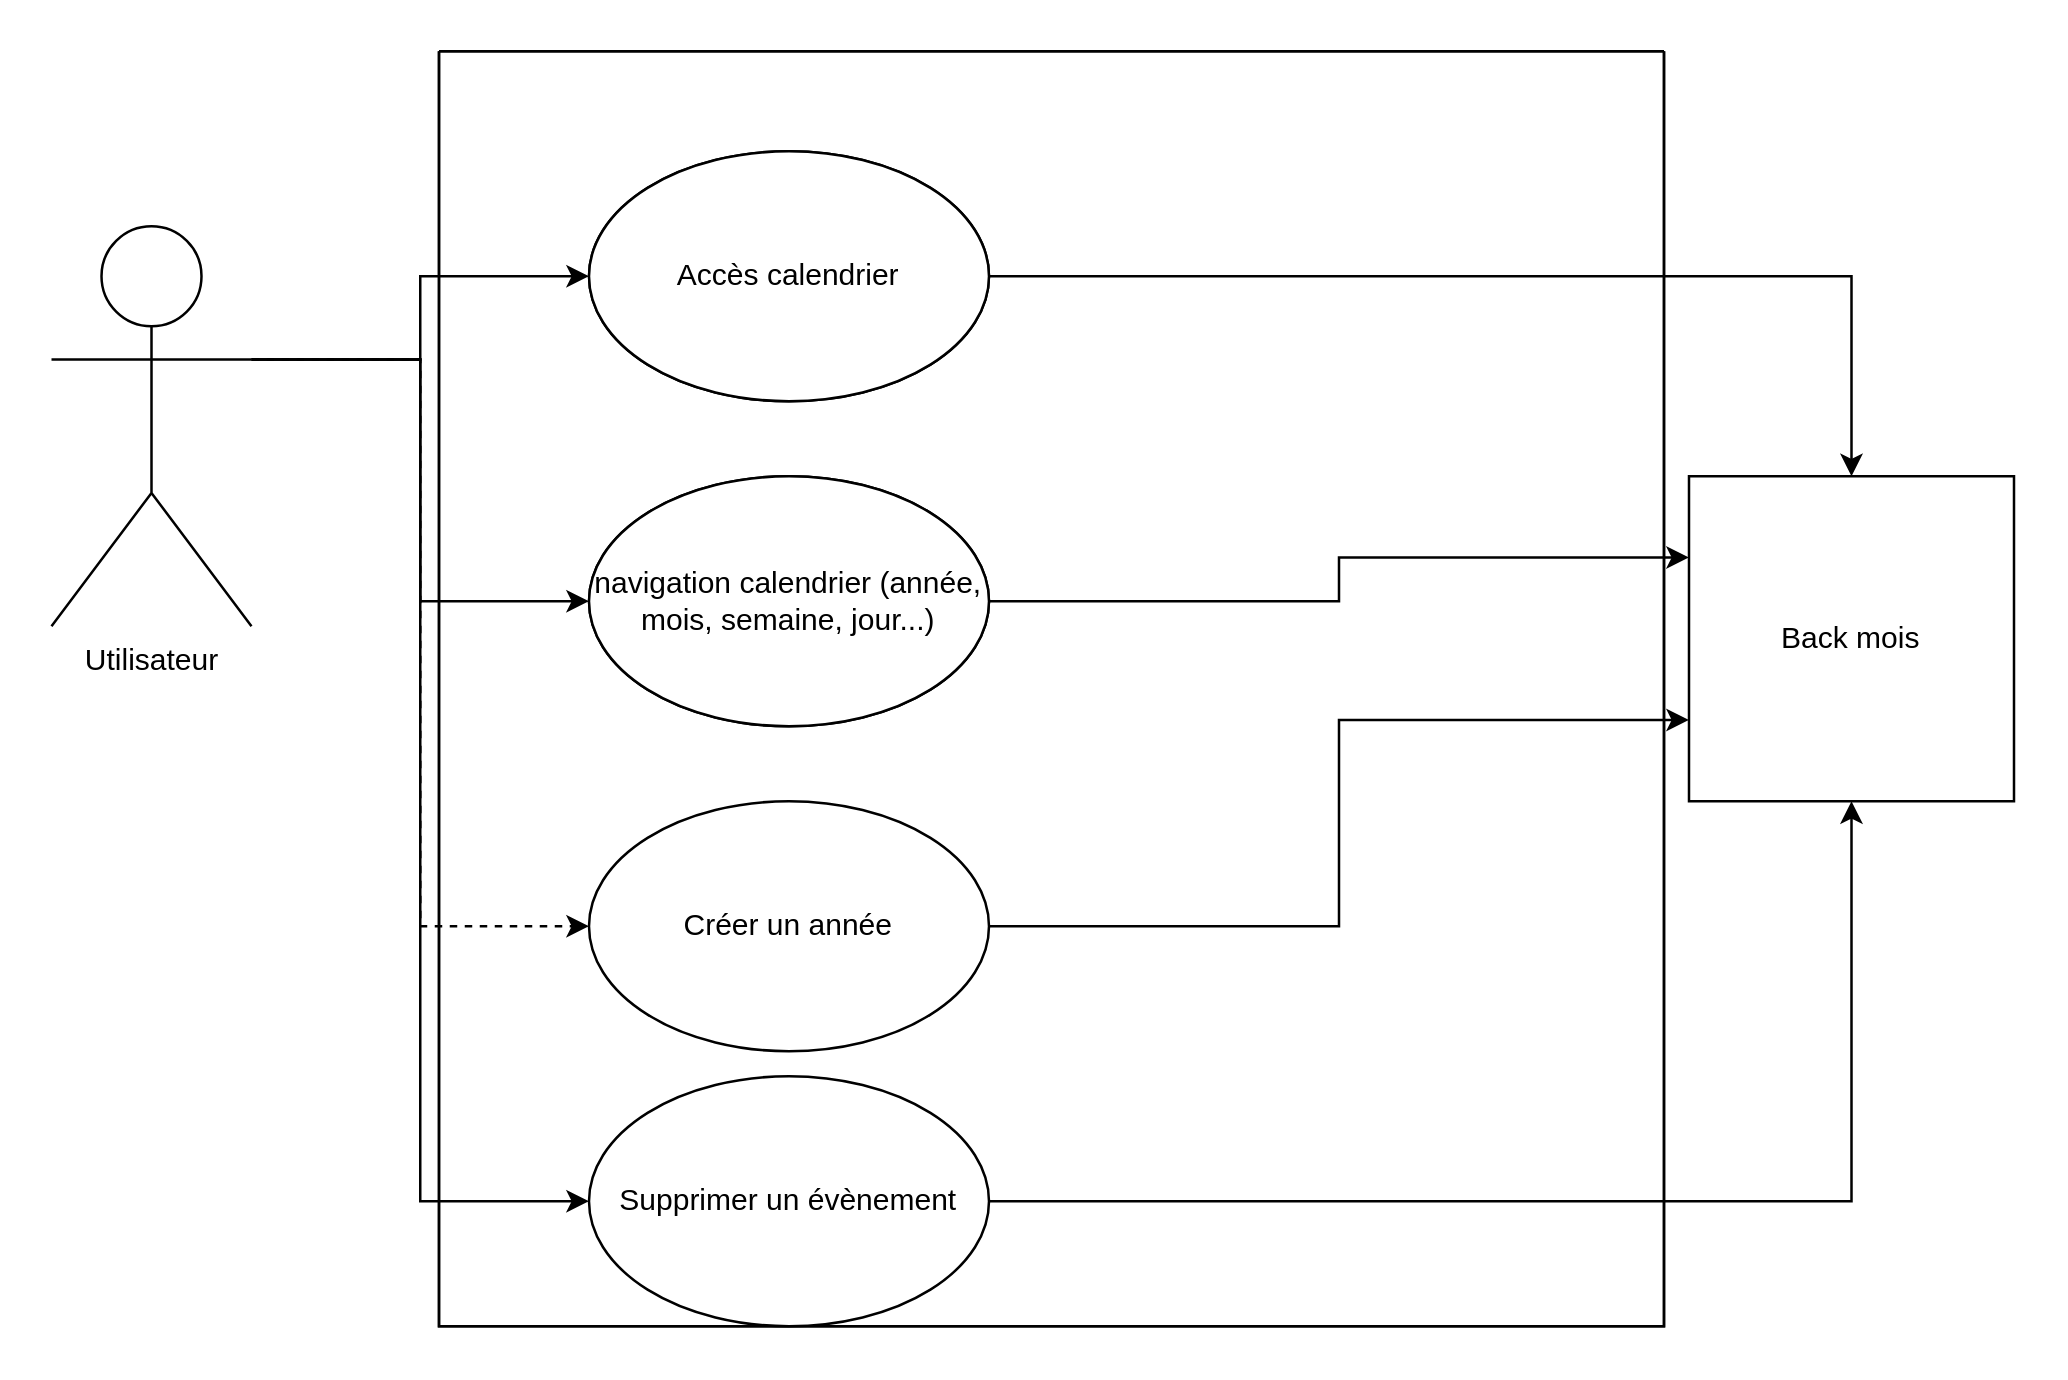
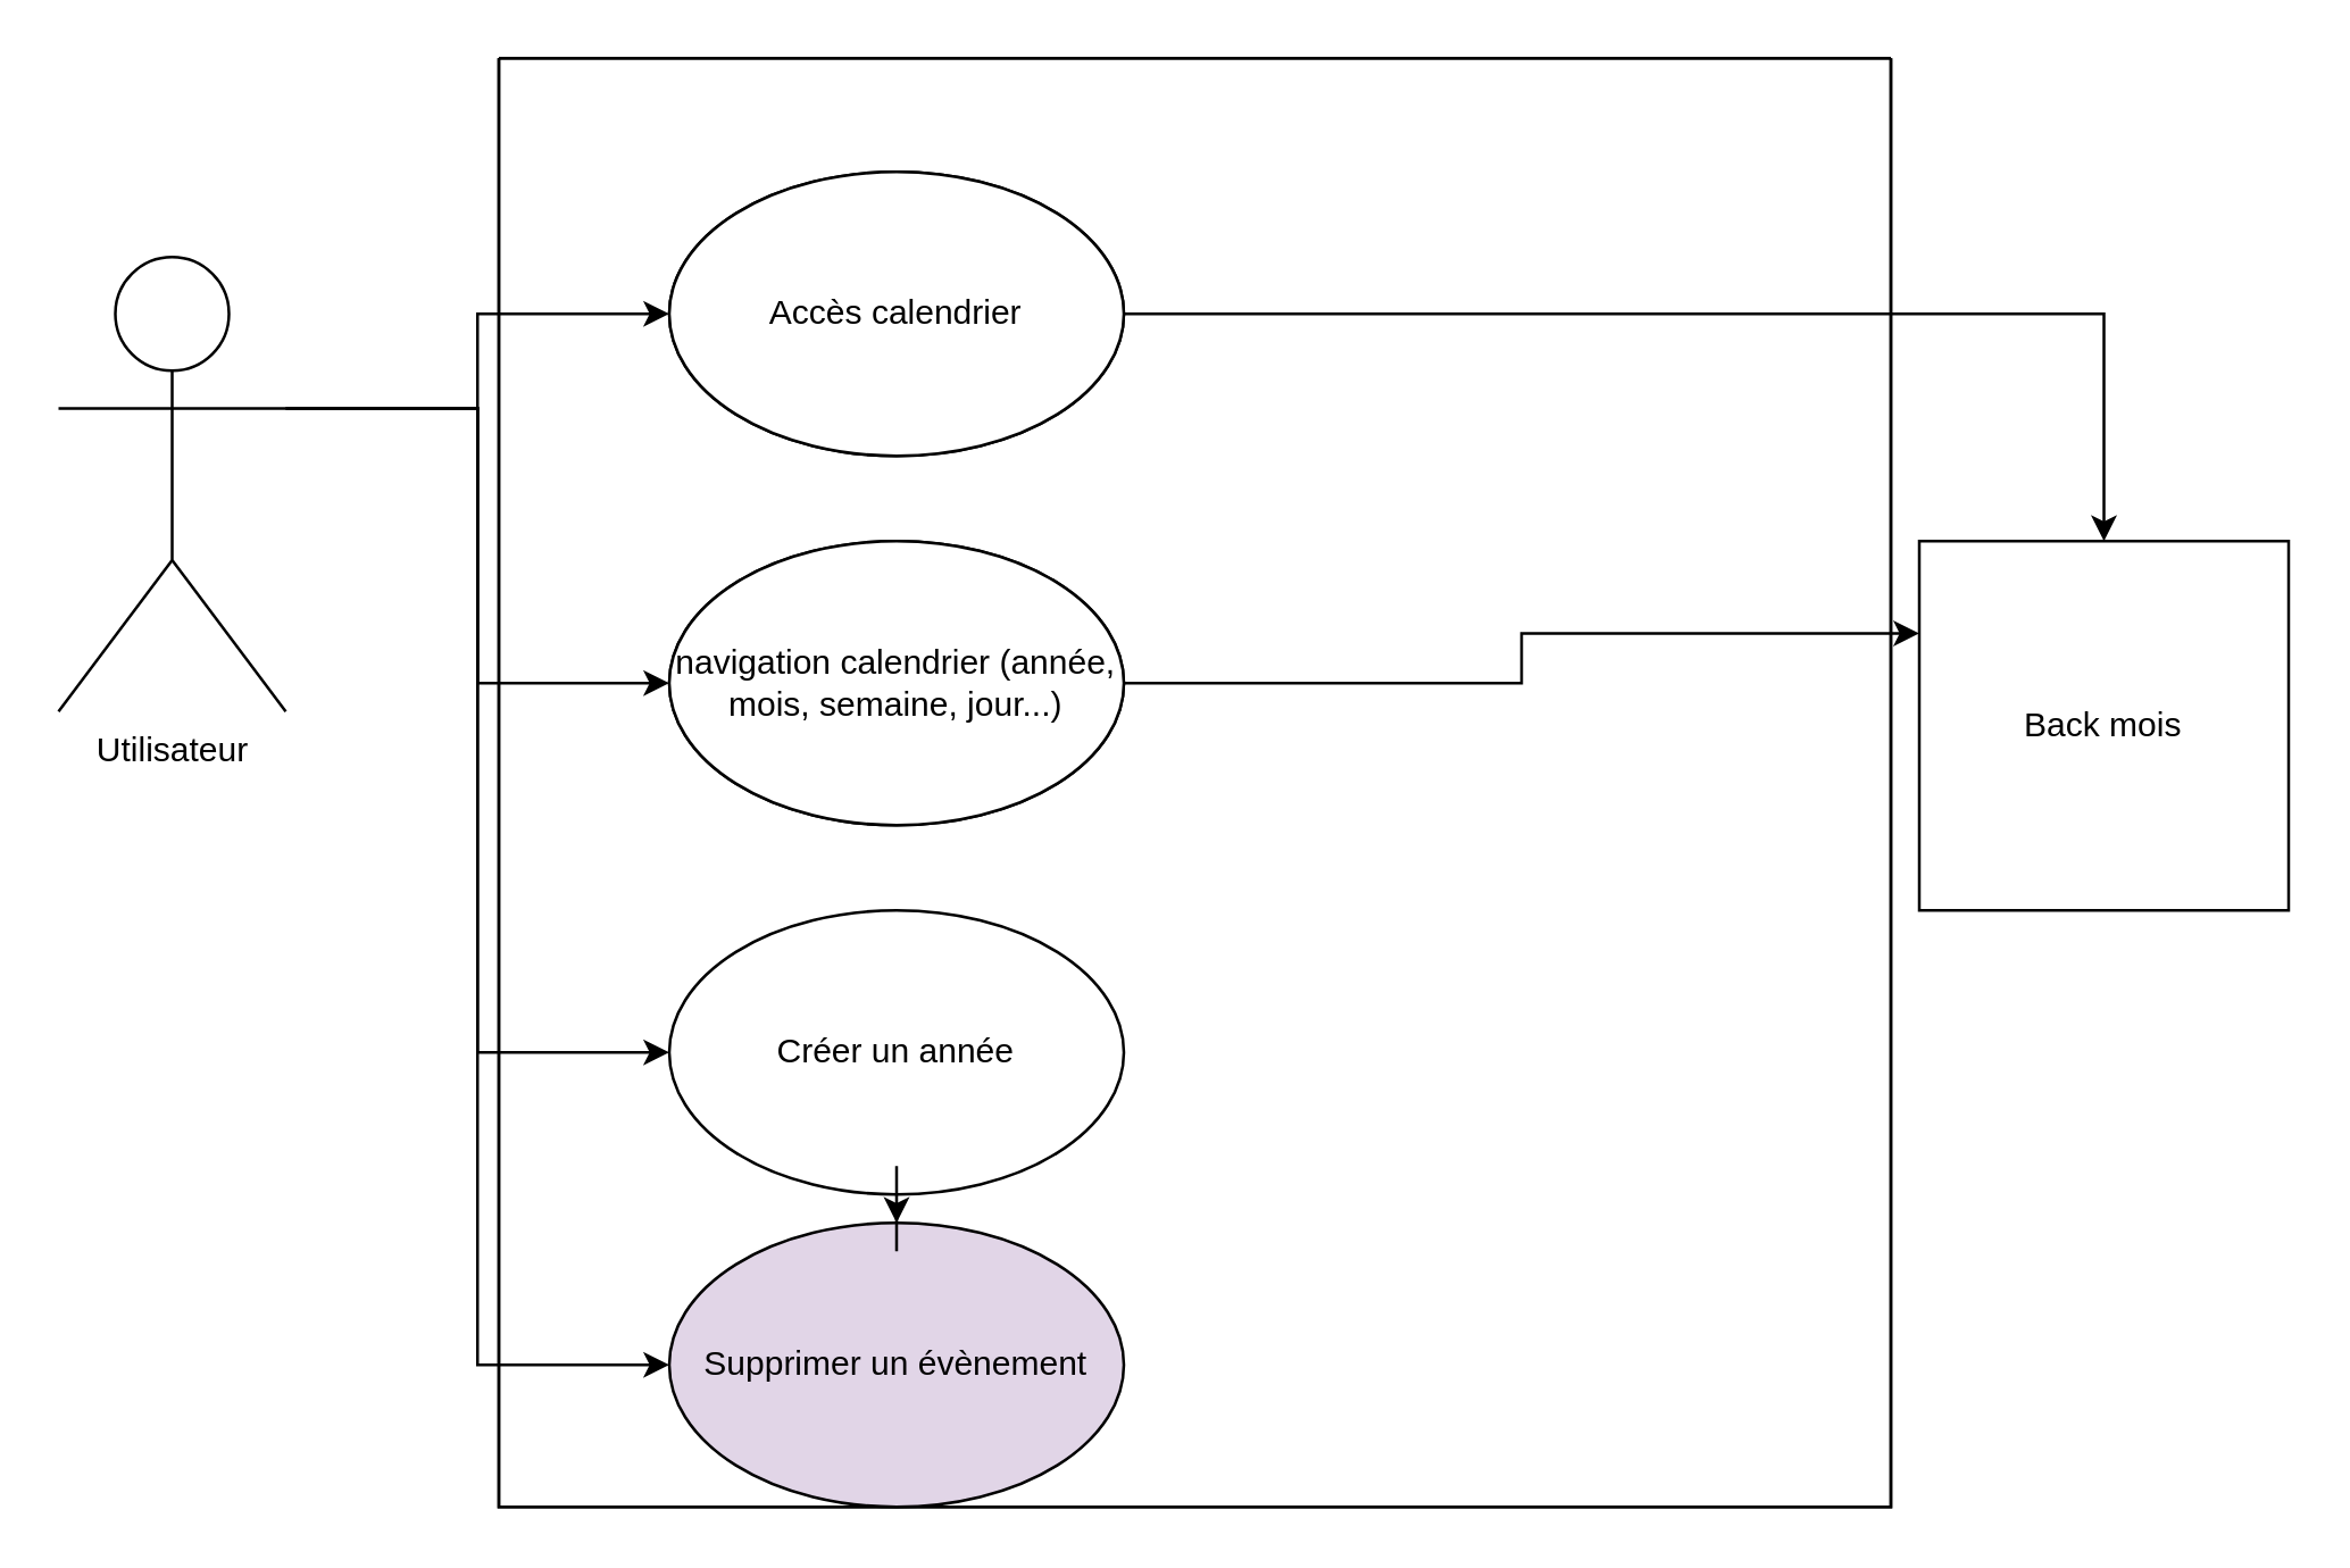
  <mxCell id="0" />
  <mxCell id="1" parent="0" />
  <mxCell id="2" style="edgeStyle=orthogonalEdgeStyle;rounded=0;orthogonalLoop=1;jettySize=auto;html=1;entryX=0;entryY=0.5;entryDx=0;entryDy=0;exitX=1;exitY=0.333;exitDx=0;exitDy=0;exitPerimeter=0;" edge="1" parent="1" source="6" target="11"><mxGeometry relative="1" as="geometry" /></mxCell>
  <mxCell id="3" style="edgeStyle=orthogonalEdgeStyle;rounded=0;orthogonalLoop=1;jettySize=auto;html=1;entryX=0;entryY=0.5;entryDx=0;entryDy=0;exitX=1;exitY=0.333;exitDx=0;exitDy=0;exitPerimeter=0;" edge="1" parent="1" source="6" target="12"><mxGeometry relative="1" as="geometry"><mxPoint x="95" y="250" as="sourcePoint" /></mxGeometry></mxCell>
- <mxCell id="4" style="edgeStyle=orthogonalEdgeStyle;rounded=0;orthogonalLoop=1;jettySize=auto;html=1;entryX=0;entryY=0.5;entryDx=0;entryDy=0;exitX=1;exitY=0.333;exitDx=0;exitDy=0;exitPerimeter=0;dashed=1;" edge="1" parent="1" source="6" target="13"><mxGeometry relative="1" as="geometry" /></mxCell>
+ <mxCell id="4" style="edgeStyle=orthogonalEdgeStyle;rounded=0;orthogonalLoop=1;jettySize=auto;html=1;entryX=0;entryY=0.5;entryDx=0;entryDy=0;exitX=1;exitY=0.333;exitDx=0;exitDy=0;exitPerimeter=0;" edge="1" parent="1" source="6" target="13"><mxGeometry relative="1" as="geometry" /></mxCell>
  <mxCell id="5" style="edgeStyle=orthogonalEdgeStyle;rounded=0;orthogonalLoop=1;jettySize=auto;html=1;entryX=0;entryY=0.5;entryDx=0;entryDy=0;exitX=1;exitY=0.333;exitDx=0;exitDy=0;exitPerimeter=0;" edge="1" parent="1" source="6" target="14"><mxGeometry relative="1" as="geometry" /></mxCell>
  <mxCell id="6" value="Utilisateur" style="shape=umlActor;verticalLabelPosition=bottom;verticalAlign=top;html=1;outlineConnect=0;" vertex="1" parent="1"><mxGeometry x="20" y="90" width="80" height="160" as="geometry" /></mxCell>
  <mxCell id="7" value="" style="swimlane;startSize=0;" vertex="1" parent="1"><mxGeometry x="175" y="20" width="490" height="510" as="geometry" /></mxCell>
  <mxCell id="8" value="Accès calendrier" style="ellipse;whiteSpace=wrap;html=1;" vertex="1" parent="7"><mxGeometry x="60" y="40" width="160" height="100" as="geometry" /></mxCell>
  <mxCell id="9" value="navigation calendrier (année, mois, semaine, jour...)" style="ellipse;whiteSpace=wrap;html=1;" vertex="1" parent="7"><mxGeometry x="60" y="170" width="160" height="100" as="geometry" /></mxCell>
  <mxCell id="10" value="" style="swimlane;startSize=0;" vertex="1" parent="7"><mxGeometry width="490" height="510" as="geometry" /></mxCell>
  <mxCell id="11" value="Accès calendrier" style="ellipse;whiteSpace=wrap;html=1;" vertex="1" parent="10"><mxGeometry x="60" y="40" width="160" height="100" as="geometry" /></mxCell>
  <mxCell id="12" value="navigation calendrier (année, mois, semaine, jour...)" style="ellipse;whiteSpace=wrap;html=1;" vertex="1" parent="10"><mxGeometry x="60" y="170" width="160" height="100" as="geometry" /></mxCell>
  <mxCell id="13" value="Créer un année" style="ellipse;whiteSpace=wrap;html=1;" vertex="1" parent="10"><mxGeometry x="60" y="300" width="160" height="100" as="geometry" /></mxCell>
- <mxCell id="14" value="Supprimer un évènement" style="ellipse;whiteSpace=wrap;html=1;" vertex="1" parent="10"><mxGeometry x="60" y="410" width="160" height="100" as="geometry" /></mxCell>
+ <mxCell id="14" value="Supprimer un évènement" style="ellipse;whiteSpace=wrap;html=1;fillColor=#e1d5e7;" vertex="1" parent="10"><mxGeometry x="60" y="410" width="160" height="100" as="geometry" /></mxCell>
  <mxCell id="15" value="Back mois" style="whiteSpace=wrap;html=1;aspect=fixed;" vertex="1" parent="1"><mxGeometry x="675" y="190" width="130" height="130" as="geometry" /></mxCell>
  <mxCell id="16" style="edgeStyle=orthogonalEdgeStyle;rounded=0;orthogonalLoop=1;jettySize=auto;html=1;entryX=0.5;entryY=0;entryDx=0;entryDy=0;" edge="1" parent="1" source="11" target="15"><mxGeometry relative="1" as="geometry" /></mxCell>
  <mxCell id="17" style="edgeStyle=orthogonalEdgeStyle;rounded=0;orthogonalLoop=1;jettySize=auto;html=1;entryX=0;entryY=0.25;entryDx=0;entryDy=0;" edge="1" parent="1" source="12" target="15"><mxGeometry relative="1" as="geometry" /></mxCell>
- <mxCell id="18" style="edgeStyle=orthogonalEdgeStyle;rounded=0;orthogonalLoop=1;jettySize=auto;html=1;entryX=0;entryY=0.75;entryDx=0;entryDy=0;" edge="1" parent="1" source="13" target="15"><mxGeometry relative="1" as="geometry" /></mxCell>
- <mxCell id="19" style="edgeStyle=orthogonalEdgeStyle;rounded=0;orthogonalLoop=1;jettySize=auto;html=1;entryX=0.5;entryY=1;entryDx=0;entryDy=0;" edge="1" parent="1" source="14" target="15"><mxGeometry relative="1" as="geometry" /></mxCell>
+ <mxCell id="18" style="edgeStyle=orthogonalEdgeStyle;rounded=0;orthogonalLoop=1;jettySize=auto;html=1;" edge="1" parent="1" source="13" target="14"><mxGeometry relative="1" as="geometry" /></mxCell>
